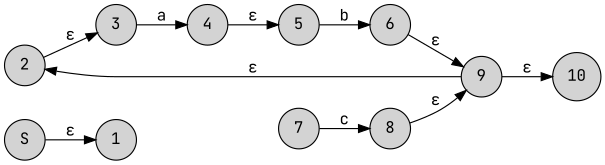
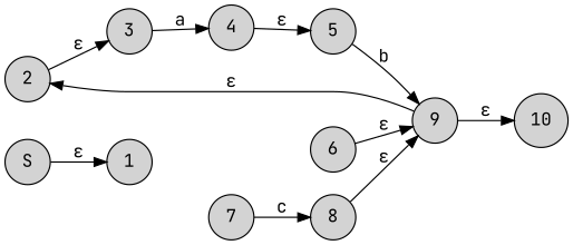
  digraph {
    fontname="JetBrains Mono"
    rankdir=LR
    node [fontname="JetBrains Mono" shape=circle style=filled]
    edge [fontname="JetBrains Mono"]
    n1 [label=S]
    n2 [label=1]
    n3 [label=2]
    n4 [label=3]
    n5 [label=5]
    n6 [label=6]
    n7 [label=9]
    n8 [label=10]
    n9 [label=4]
    n10 [label=7]
    n11 [label=8]
    n1 -> n2 [label="ε"]
    n3 -> n4 [label="ε"]
    n4 -> n9 [label=a]
-   n5 -> n6 [label=b]
+   n5 -> n7 [label=b]
    n6 -> n7 [label="ε"]
    n7 -> n3 [label="ε"]
    n7 -> n8 [label="ε"]
    n9 -> n5 [label="ε"]
    n10 -> n11 [label=c]
    n11 -> n7 [label="ε"]
  }
